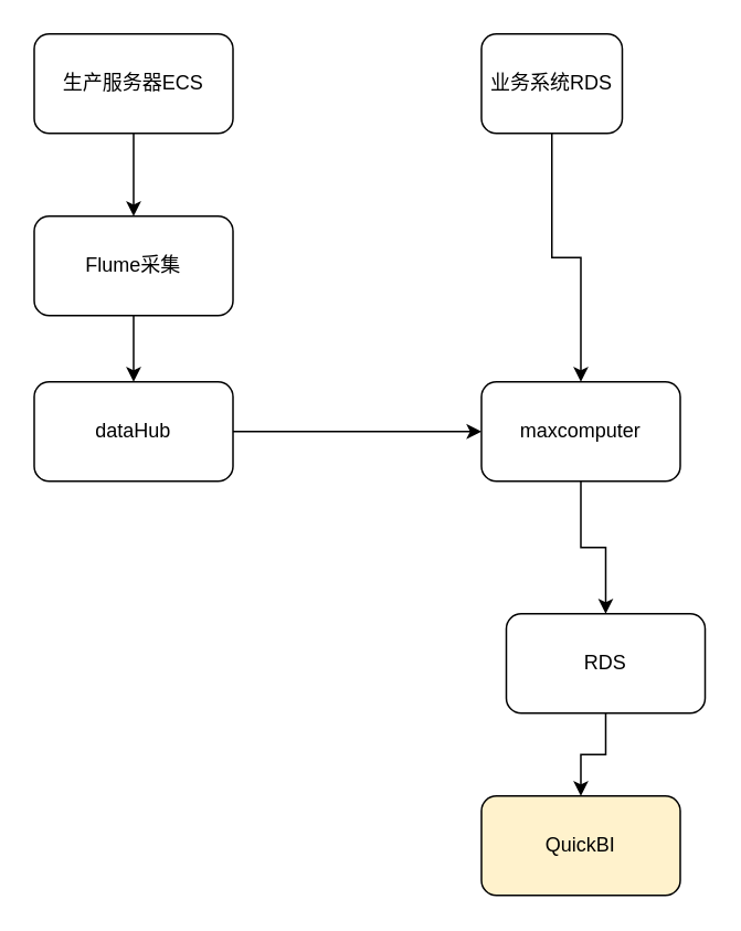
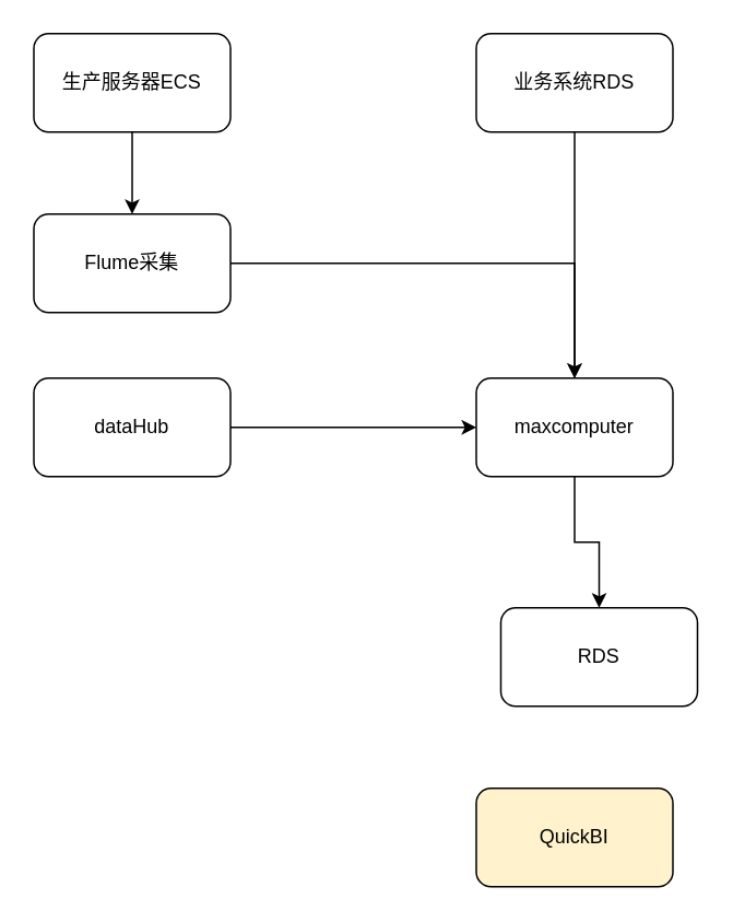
  <mxCell id="0" />
  <mxCell id="1" parent="0" />
  <mxCell id="2" value="" style="edgeStyle=orthogonalEdgeStyle;rounded=0;orthogonalLoop=1;jettySize=auto;html=1;" edge="1" parent="1" source="3" target="5"><mxGeometry relative="1" as="geometry" /></mxCell>
  <mxCell id="3" value="生产服务器ECS" style="rounded=1;whiteSpace=wrap;html=1;" vertex="1" parent="1"><mxGeometry x="20" y="20" width="120" height="60" as="geometry" /></mxCell>
- <mxCell id="4" value="" style="edgeStyle=orthogonalEdgeStyle;rounded=0;orthogonalLoop=1;jettySize=auto;html=1;" edge="1" parent="1" source="5" target="11"><mxGeometry relative="1" as="geometry" /></mxCell>
+ <mxCell id="4" value="" style="edgeStyle=orthogonalEdgeStyle;rounded=0;orthogonalLoop=1;jettySize=auto;html=1;" edge="1" parent="1" source="5" target="9"><mxGeometry relative="1" as="geometry" /></mxCell>
  <mxCell id="5" value="Flume采集" style="rounded=1;whiteSpace=wrap;html=1;" vertex="1" parent="1"><mxGeometry x="20" y="130" width="120" height="60" as="geometry" /></mxCell>
  <mxCell id="6" value="" style="edgeStyle=orthogonalEdgeStyle;rounded=0;orthogonalLoop=1;jettySize=auto;html=1;" edge="1" parent="1" source="7" target="9"><mxGeometry relative="1" as="geometry" /></mxCell>
- <mxCell id="7" value="业务系统RDS" style="rounded=1;whiteSpace=wrap;html=1;" vertex="1" parent="1"><mxGeometry x="290" y="20" width="85" height="60" as="geometry" /></mxCell>
+ <mxCell id="7" value="业务系统RDS" style="rounded=1;whiteSpace=wrap;html=1;" vertex="1" parent="1"><mxGeometry x="290" y="20" width="120" height="60" as="geometry" /></mxCell>
  <mxCell id="8" value="" style="edgeStyle=orthogonalEdgeStyle;rounded=0;orthogonalLoop=1;jettySize=auto;html=1;" edge="1" parent="1" source="9" target="13"><mxGeometry relative="1" as="geometry" /></mxCell>
  <mxCell id="9" value="maxcomputer" style="rounded=1;whiteSpace=wrap;html=1;" vertex="1" parent="1"><mxGeometry x="290" y="230" width="120" height="60" as="geometry" /></mxCell>
  <mxCell id="10" style="edgeStyle=orthogonalEdgeStyle;rounded=0;orthogonalLoop=1;jettySize=auto;html=1;" edge="1" parent="1" source="11" target="9"><mxGeometry relative="1" as="geometry" /></mxCell>
  <mxCell id="11" value="dataHub" style="rounded=1;whiteSpace=wrap;html=1;" vertex="1" parent="1"><mxGeometry x="20" y="230" width="120" height="60" as="geometry" /></mxCell>
- <mxCell id="12" value="" style="edgeStyle=orthogonalEdgeStyle;rounded=0;orthogonalLoop=1;jettySize=auto;html=1;" edge="1" parent="1" source="13" target="14"><mxGeometry relative="1" as="geometry" /></mxCell>
  <mxCell id="13" value="RDS" style="rounded=1;whiteSpace=wrap;html=1;" vertex="1" parent="1"><mxGeometry x="305" y="370" width="120" height="60" as="geometry" /></mxCell>
  <mxCell id="14" value="QuickBI" style="rounded=1;whiteSpace=wrap;html=1;fillColor=#fff2cc;" vertex="1" parent="1"><mxGeometry x="290" y="480" width="120" height="60" as="geometry" /></mxCell>
